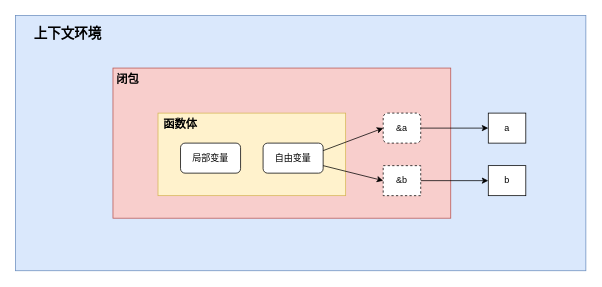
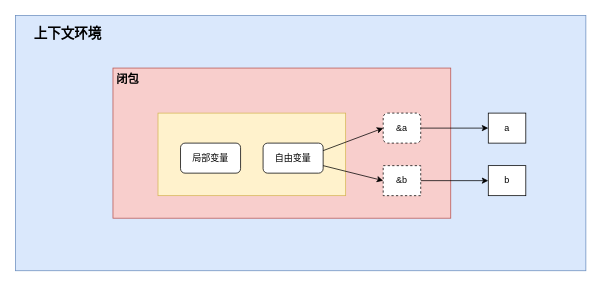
  <mxCell id="0" />
  <mxCell id="1" parent="0" />
  <mxCell id="2" value="" style="rounded=0;whiteSpace=wrap;html=1;fillColor=#dae8fc;strokeColor=#6c8ebf;" vertex="1" parent="1"><mxGeometry x="20" y="20" width="760" height="340" as="geometry" /></mxCell>
  <mxCell id="3" value="" style="rounded=0;whiteSpace=wrap;html=1;fillColor=#f8cecc;strokeColor=#b85450;" vertex="1" parent="1"><mxGeometry x="150" y="90" width="450" height="200" as="geometry" /></mxCell>
  <mxCell id="4" value="&lt;font style=&quot;font-size: 15px;&quot;&gt;&lt;b&gt;闭包&lt;/b&gt;&lt;/font&gt;" style="text;html=1;align=center;verticalAlign=middle;whiteSpace=wrap;rounded=0;" vertex="1" parent="1"><mxGeometry x="140" y="90" width="60" height="30" as="geometry" /></mxCell>
  <mxCell id="5" value="" style="rounded=0;whiteSpace=wrap;html=1;fillColor=#fff2cc;strokeColor=#d6b656;" vertex="1" parent="1"><mxGeometry x="210" y="150" width="250" height="110" as="geometry" /></mxCell>
  <mxCell id="6" value="自由变量" style="rounded=1;whiteSpace=wrap;html=1;" vertex="1" parent="1"><mxGeometry x="350" y="190" width="80" height="40" as="geometry" /></mxCell>
  <mxCell id="7" value="局部变量" style="rounded=1;whiteSpace=wrap;html=1;" vertex="1" parent="1"><mxGeometry x="240" y="190" width="80" height="40" as="geometry" /></mxCell>
- <mxCell id="8" value="&lt;font style=&quot;font-size: 15px;&quot;&gt;&lt;b&gt;函数体&lt;/b&gt;&lt;/font&gt;" style="text;html=1;align=center;verticalAlign=middle;whiteSpace=wrap;rounded=0;" vertex="1" parent="1"><mxGeometry x="210" y="150" width="60" height="30" as="geometry" /></mxCell>
  <mxCell id="9" value="&amp;amp;a" style="whiteSpace=wrap;html=1;dashed=1;rounded=1;" vertex="1" parent="1"><mxGeometry x="510" y="150" width="50" height="40" as="geometry" /></mxCell>
  <mxCell id="10" value="&amp;amp;b" style="rounded=0;whiteSpace=wrap;html=1;dashed=1;" vertex="1" parent="1"><mxGeometry x="510" y="220" width="50" height="40" as="geometry" /></mxCell>
  <mxCell id="11" value="b" style="rounded=0;whiteSpace=wrap;html=1;" vertex="1" parent="1"><mxGeometry x="650" y="220" width="50" height="40" as="geometry" /></mxCell>
  <mxCell id="12" value="a" style="rounded=0;whiteSpace=wrap;html=1;" vertex="1" parent="1"><mxGeometry x="650" y="150" width="50" height="40" as="geometry" /></mxCell>
  <mxCell id="13" value="" style="endArrow=classic;html=1;rounded=0;exitX=1;exitY=0.25;exitDx=0;exitDy=0;entryX=0;entryY=0.5;entryDx=0;entryDy=0;" edge="1" parent="1" source="6" target="9"><mxGeometry width="50" height="50" relative="1" as="geometry"><mxPoint x="470" y="210" as="sourcePoint" /><mxPoint x="520" y="160" as="targetPoint" /></mxGeometry></mxCell>
  <mxCell id="14" value="" style="endArrow=classic;html=1;rounded=0;exitX=1;exitY=0.75;exitDx=0;exitDy=0;entryX=0;entryY=0.5;entryDx=0;entryDy=0;" edge="1" parent="1" source="6" target="10"><mxGeometry width="50" height="50" relative="1" as="geometry"><mxPoint x="440" y="210" as="sourcePoint" /><mxPoint x="520" y="180" as="targetPoint" /></mxGeometry></mxCell>
  <mxCell id="15" value="" style="endArrow=classic;html=1;rounded=0;exitX=1;exitY=0.5;exitDx=0;exitDy=0;" edge="1" parent="1" source="9"><mxGeometry width="50" height="50" relative="1" as="geometry"><mxPoint x="610" y="220" as="sourcePoint" /><mxPoint x="650" y="170" as="targetPoint" /></mxGeometry></mxCell>
  <mxCell id="16" value="" style="endArrow=classic;html=1;rounded=0;exitX=1;exitY=0.5;exitDx=0;exitDy=0;entryX=0;entryY=0.5;entryDx=0;entryDy=0;" edge="1" parent="1" source="10" target="11"><mxGeometry width="50" height="50" relative="1" as="geometry"><mxPoint x="630" y="270" as="sourcePoint" /><mxPoint x="680" y="220" as="targetPoint" /></mxGeometry></mxCell>
  <mxCell id="17" value="&lt;b&gt;&lt;font style=&quot;font-size: 18px;&quot;&gt;上下文环境&lt;/font&gt;&lt;/b&gt;" style="text;html=1;align=center;verticalAlign=middle;whiteSpace=wrap;rounded=0;" vertex="1" parent="1"><mxGeometry x="30" y="30" width="120" height="30" as="geometry" /></mxCell>
  <mxCell id="18" style="edgeStyle=orthogonalEdgeStyle;rounded=0;orthogonalLoop=1;jettySize=auto;html=1;exitX=0.5;exitY=1;exitDx=0;exitDy=0;" edge="1" parent="1" source="2" target="2"><mxGeometry relative="1" as="geometry" /></mxCell>
